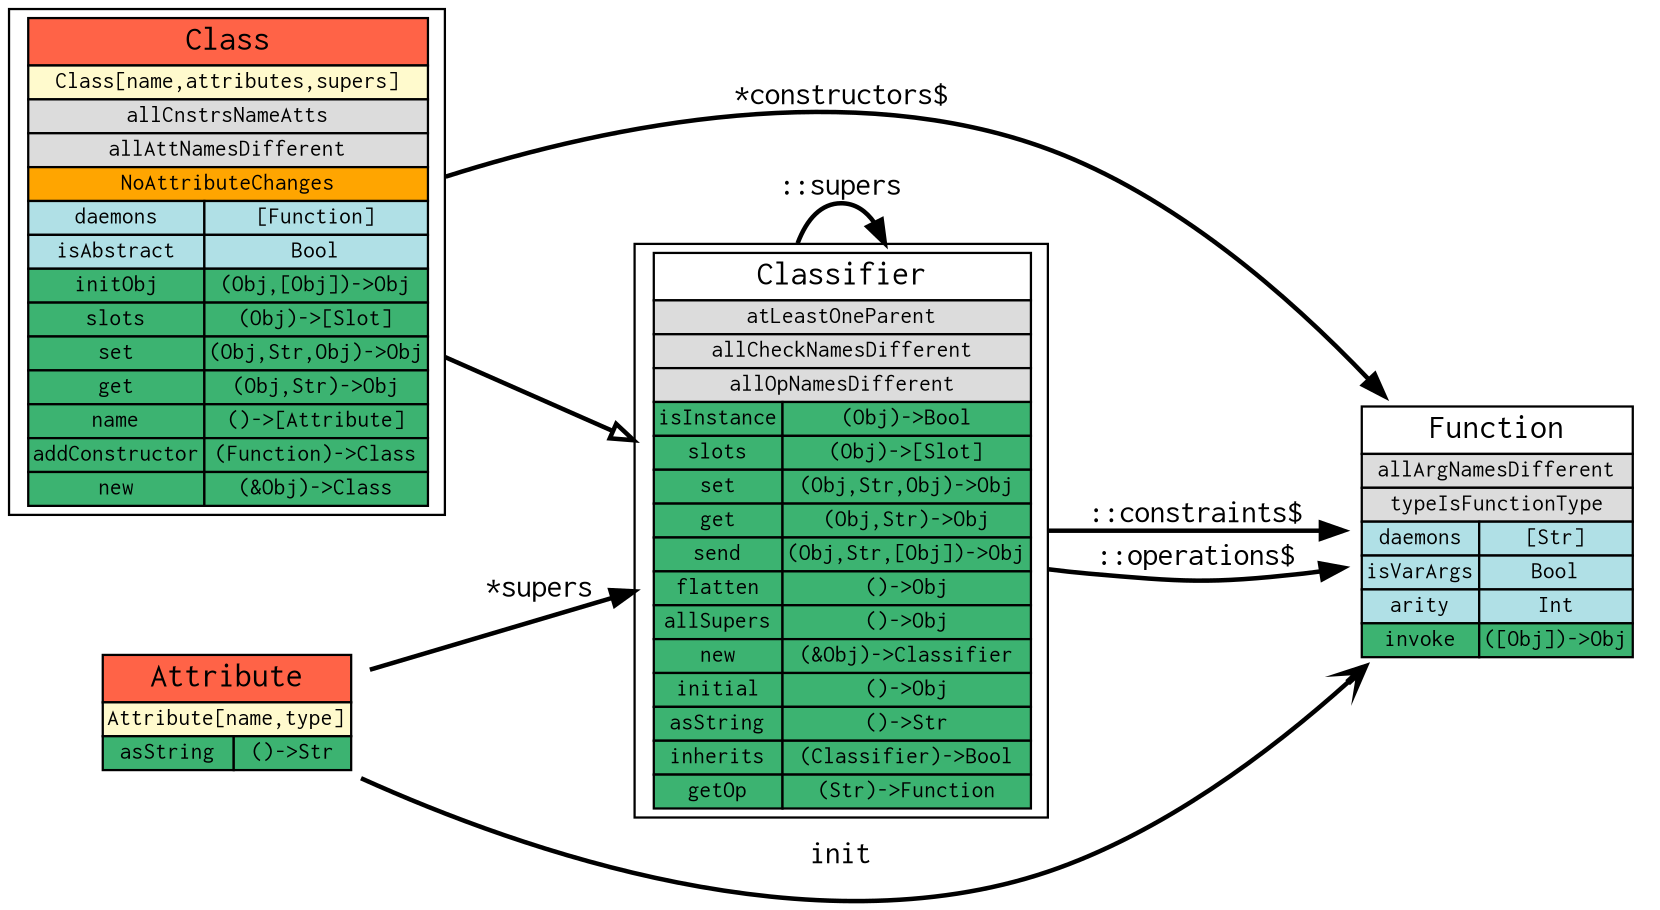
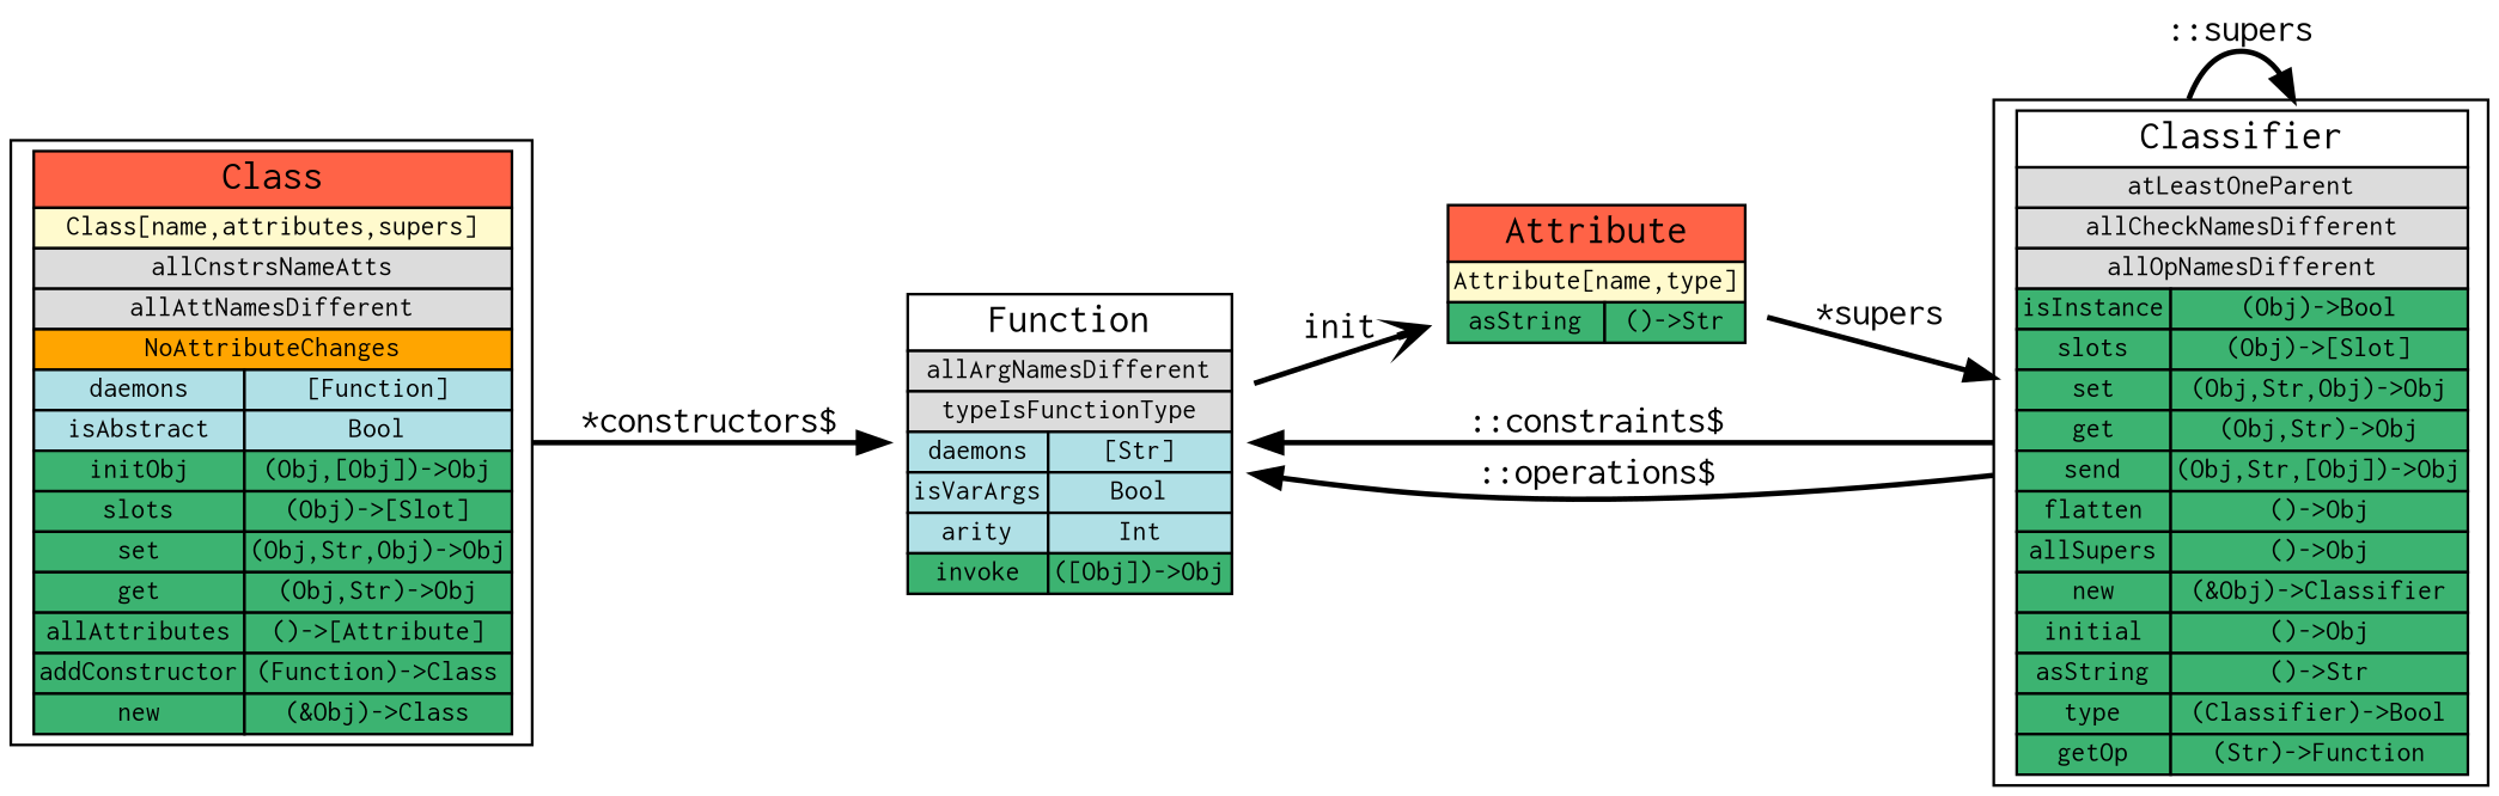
  digraph {
    fontname="PT Serif"
    rankdir=LR
    node [fontname="PT Serif" shape=box]
    edge [fontname="PT Serif" penwidth=2]
-   n1 [label=<<table BORDER="0" CELLBORDER="1" CELLSPACING="0" CELLPADDING="1"><tr><td bgcolor="tomato" colspan="2"><font face="INCONSOLATA" point-size="15">Class</font></td></tr><tr> <td colspan="2" bgcolor="LemonChiffon"><font point-size="10" face="INCONSOLATA">Class[name,attributes,supers]</font></td></tr><tr> <td colspan="2" bgcolor="Gainsboro"><font point-size="10" face="INCONSOLATA">allCnstrsNameAtts</font></td></tr><tr> <td colspan="2" bgcolor="Gainsboro"><font point-size="10" face="INCONSOLATA">allAttNamesDifferent</font></td></tr><tr> <td colspan="2" bgcolor="orange"><font point-size="10" face="INCONSOLATA">NoAttributeChanges</font></td></tr><tr> <td bgcolor="powderblue"><font point-size="10" face="INCONSOLATA">daemons</font></td><td bgcolor="powderblue"><font point-size="10" face="INCONSOLATA">[Function]</font></td></tr><tr> <td bgcolor="powderblue"><font point-size="10" face="INCONSOLATA">isAbstract</font></td><td bgcolor="powderblue"><font point-size="10" face="INCONSOLATA">Bool</font></td></tr><tr> <td bgcolor="mediumseagreen"><font point-size="10" face="INCONSOLATA">initObj</font></td><td bgcolor="mediumseagreen"><font point-size="10" face="INCONSOLATA">(Obj,[Obj])-&gt;Obj</font></td></tr><tr> <td bgcolor="mediumseagreen"><font point-size="10" face="INCONSOLATA">slots</font></td><td bgcolor="mediumseagreen"><font point-size="10" face="INCONSOLATA">(Obj)-&gt;[Slot]</font></td></tr><tr> <td bgcolor="mediumseagreen"><font point-size="10" face="INCONSOLATA">set</font></td><td bgcolor="mediumseagreen"><font point-size="10" face="INCONSOLATA">(Obj,Str,Obj)-&gt;Obj</font></td></tr><tr> <td bgcolor="mediumseagreen"><font point-size="10" face="INCONSOLATA">get</font></td><td bgcolor="mediumseagreen"><font point-size="10" face="INCONSOLATA">(Obj,Str)-&gt;Obj</font></td></tr><tr> <td bgcolor="mediumseagreen"><font point-size="10" face="INCONSOLATA">name</font></td><td bgcolor="mediumseagreen"><font point-size="10" face="INCONSOLATA">()-&gt;[Attribute]</font></td></tr><tr> <td bgcolor="mediumseagreen"><font point-size="10" face="INCONSOLATA">addConstructor</font></td><td bgcolor="mediumseagreen"><font point-size="10" face="INCONSOLATA">(Function)-&gt;Class</font></td></tr><tr> <td bgcolor="mediumseagreen"><font point-size="10" face="INCONSOLATA">new</font></td><td bgcolor="mediumseagreen"><font point-size="10" face="INCONSOLATA">(&amp;Obj)-&gt;Class</font></td></tr></table>>]
+   n1 [label=<<table BORDER="0" CELLBORDER="1" CELLSPACING="0" CELLPADDING="1"><tr><td bgcolor="tomato" colspan="2"><font face="INCONSOLATA" point-size="15">Class</font></td></tr><tr> <td colspan="2" bgcolor="LemonChiffon"><font point-size="10" face="INCONSOLATA">Class[name,attributes,supers]</font></td></tr><tr> <td colspan="2" bgcolor="Gainsboro"><font point-size="10" face="INCONSOLATA">allCnstrsNameAtts</font></td></tr><tr> <td colspan="2" bgcolor="Gainsboro"><font point-size="10" face="INCONSOLATA">allAttNamesDifferent</font></td></tr><tr> <td colspan="2" bgcolor="orange"><font point-size="10" face="INCONSOLATA">NoAttributeChanges</font></td></tr><tr> <td bgcolor="powderblue"><font point-size="10" face="INCONSOLATA">daemons</font></td><td bgcolor="powderblue"><font point-size="10" face="INCONSOLATA">[Function]</font></td></tr><tr> <td bgcolor="powderblue"><font point-size="10" face="INCONSOLATA">isAbstract</font></td><td bgcolor="powderblue"><font point-size="10" face="INCONSOLATA">Bool</font></td></tr><tr> <td bgcolor="mediumseagreen"><font point-size="10" face="INCONSOLATA">initObj</font></td><td bgcolor="mediumseagreen"><font point-size="10" face="INCONSOLATA">(Obj,[Obj])-&gt;Obj</font></td></tr><tr> <td bgcolor="mediumseagreen"><font point-size="10" face="INCONSOLATA">slots</font></td><td bgcolor="mediumseagreen"><font point-size="10" face="INCONSOLATA">(Obj)-&gt;[Slot]</font></td></tr><tr> <td bgcolor="mediumseagreen"><font point-size="10" face="INCONSOLATA">set</font></td><td bgcolor="mediumseagreen"><font point-size="10" face="INCONSOLATA">(Obj,Str,Obj)-&gt;Obj</font></td></tr><tr> <td bgcolor="mediumseagreen"><font point-size="10" face="INCONSOLATA">get</font></td><td bgcolor="mediumseagreen"><font point-size="10" face="INCONSOLATA">(Obj,Str)-&gt;Obj</font></td></tr><tr> <td bgcolor="mediumseagreen"><font point-size="10" face="INCONSOLATA">allAttributes</font></td><td bgcolor="mediumseagreen"><font point-size="10" face="INCONSOLATA">()-&gt;[Attribute]</font></td></tr><tr> <td bgcolor="mediumseagreen"><font point-size="10" face="INCONSOLATA">addConstructor</font></td><td bgcolor="mediumseagreen"><font point-size="10" face="INCONSOLATA">(Function)-&gt;Class</font></td></tr><tr> <td bgcolor="mediumseagreen"><font point-size="10" face="INCONSOLATA">new</font></td><td bgcolor="mediumseagreen"><font point-size="10" face="INCONSOLATA">(&amp;Obj)-&gt;Class</font></td></tr></table>>]
    n2 [label=<<table BORDER="0" CELLBORDER="1" CELLSPACING="0" CELLPADDING="1"><tr><td bgcolor="white" colspan="2"><font face="INCONSOLATA" point-size="15">Function</font></td></tr><tr> <td colspan="2" bgcolor="Gainsboro"><font point-size="10" face="INCONSOLATA">allArgNamesDifferent</font></td></tr><tr> <td colspan="2" bgcolor="Gainsboro"><font point-size="10" face="INCONSOLATA">typeIsFunctionType</font></td></tr><tr> <td bgcolor="powderblue"><font point-size="10" face="INCONSOLATA">daemons</font></td><td bgcolor="powderblue"><font point-size="10" face="INCONSOLATA">[Str]</font></td></tr><tr> <td bgcolor="powderblue"><font point-size="10" face="INCONSOLATA">isVarArgs</font></td><td bgcolor="powderblue"><font point-size="10" face="INCONSOLATA">Bool</font></td></tr><tr> <td bgcolor="powderblue"><font point-size="10" face="INCONSOLATA">arity</font></td><td bgcolor="powderblue"><font point-size="10" face="INCONSOLATA">Int</font></td></tr><tr> <td bgcolor="mediumseagreen"><font point-size="10" face="INCONSOLATA">invoke</font></td><td bgcolor="mediumseagreen"><font point-size="10" face="INCONSOLATA">([Obj])-&gt;Obj</font></td></tr></table>> shape=none]
-   n3 [label=<<table BORDER="0" CELLBORDER="1" CELLSPACING="0" CELLPADDING="1"><tr><td bgcolor="white" colspan="2"><font face="INCONSOLATA" point-size="15">Classifier</font></td></tr><tr> <td colspan="2" bgcolor="Gainsboro"><font point-size="10" face="INCONSOLATA">atLeastOneParent</font></td></tr><tr> <td colspan="2" bgcolor="Gainsboro"><font point-size="10" face="INCONSOLATA">allCheckNamesDifferent</font></td></tr><tr> <td colspan="2" bgcolor="Gainsboro"><font point-size="10" face="INCONSOLATA">allOpNamesDifferent</font></td></tr><tr> <td bgcolor="mediumseagreen"><font point-size="10" face="INCONSOLATA">isInstance</font></td><td bgcolor="mediumseagreen"><font point-size="10" face="INCONSOLATA">(Obj)-&gt;Bool</font></td></tr><tr> <td bgcolor="mediumseagreen"><font point-size="10" face="INCONSOLATA">slots</font></td><td bgcolor="mediumseagreen"><font point-size="10" face="INCONSOLATA">(Obj)-&gt;[Slot]</font></td></tr><tr> <td bgcolor="mediumseagreen"><font point-size="10" face="INCONSOLATA">set</font></td><td bgcolor="mediumseagreen"><font point-size="10" face="INCONSOLATA">(Obj,Str,Obj)-&gt;Obj</font></td></tr><tr> <td bgcolor="mediumseagreen"><font point-size="10" face="INCONSOLATA">get</font></td><td bgcolor="mediumseagreen"><font point-size="10" face="INCONSOLATA">(Obj,Str)-&gt;Obj</font></td></tr><tr> <td bgcolor="mediumseagreen"><font point-size="10" face="INCONSOLATA">send</font></td><td bgcolor="mediumseagreen"><font point-size="10" face="INCONSOLATA">(Obj,Str,[Obj])-&gt;Obj</font></td></tr><tr> <td bgcolor="mediumseagreen"><font point-size="10" face="INCONSOLATA">flatten</font></td><td bgcolor="mediumseagreen"><font point-size="10" face="INCONSOLATA">()-&gt;Obj</font></td></tr><tr> <td bgcolor="mediumseagreen"><font point-size="10" face="INCONSOLATA">allSupers</font></td><td bgcolor="mediumseagreen"><font point-size="10" face="INCONSOLATA">()-&gt;Obj</font></td></tr><tr> <td bgcolor="mediumseagreen"><font point-size="10" face="INCONSOLATA">new</font></td><td bgcolor="mediumseagreen"><font point-size="10" face="INCONSOLATA">(&amp;Obj)-&gt;Classifier</font></td></tr><tr> <td bgcolor="mediumseagreen"><font point-size="10" face="INCONSOLATA">initial</font></td><td bgcolor="mediumseagreen"><font point-size="10" face="INCONSOLATA">()-&gt;Obj</font></td></tr><tr> <td bgcolor="mediumseagreen"><font point-size="10" face="INCONSOLATA">asString</font></td><td bgcolor="mediumseagreen"><font point-size="10" face="INCONSOLATA">()-&gt;Str</font></td></tr><tr> <td bgcolor="mediumseagreen"><font point-size="10" face="INCONSOLATA">inherits</font></td><td bgcolor="mediumseagreen"><font point-size="10" face="INCONSOLATA">(Classifier)-&gt;Bool</font></td></tr><tr> <td bgcolor="mediumseagreen"><font point-size="10" face="INCONSOLATA">getOp</font></td><td bgcolor="mediumseagreen"><font point-size="10" face="INCONSOLATA">(Str)-&gt;Function</font></td></tr></table>>]
+   n3 [label=<<table BORDER="0" CELLBORDER="1" CELLSPACING="0" CELLPADDING="1"><tr><td bgcolor="white" colspan="2"><font face="INCONSOLATA" point-size="15">Classifier</font></td></tr><tr> <td colspan="2" bgcolor="Gainsboro"><font point-size="10" face="INCONSOLATA">atLeastOneParent</font></td></tr><tr> <td colspan="2" bgcolor="Gainsboro"><font point-size="10" face="INCONSOLATA">allCheckNamesDifferent</font></td></tr><tr> <td colspan="2" bgcolor="Gainsboro"><font point-size="10" face="INCONSOLATA">allOpNamesDifferent</font></td></tr><tr> <td bgcolor="mediumseagreen"><font point-size="10" face="INCONSOLATA">isInstance</font></td><td bgcolor="mediumseagreen"><font point-size="10" face="INCONSOLATA">(Obj)-&gt;Bool</font></td></tr><tr> <td bgcolor="mediumseagreen"><font point-size="10" face="INCONSOLATA">slots</font></td><td bgcolor="mediumseagreen"><font point-size="10" face="INCONSOLATA">(Obj)-&gt;[Slot]</font></td></tr><tr> <td bgcolor="mediumseagreen"><font point-size="10" face="INCONSOLATA">set</font></td><td bgcolor="mediumseagreen"><font point-size="10" face="INCONSOLATA">(Obj,Str,Obj)-&gt;Obj</font></td></tr><tr> <td bgcolor="mediumseagreen"><font point-size="10" face="INCONSOLATA">get</font></td><td bgcolor="mediumseagreen"><font point-size="10" face="INCONSOLATA">(Obj,Str)-&gt;Obj</font></td></tr><tr> <td bgcolor="mediumseagreen"><font point-size="10" face="INCONSOLATA">send</font></td><td bgcolor="mediumseagreen"><font point-size="10" face="INCONSOLATA">(Obj,Str,[Obj])-&gt;Obj</font></td></tr><tr> <td bgcolor="mediumseagreen"><font point-size="10" face="INCONSOLATA">flatten</font></td><td bgcolor="mediumseagreen"><font point-size="10" face="INCONSOLATA">()-&gt;Obj</font></td></tr><tr> <td bgcolor="mediumseagreen"><font point-size="10" face="INCONSOLATA">allSupers</font></td><td bgcolor="mediumseagreen"><font point-size="10" face="INCONSOLATA">()-&gt;Obj</font></td></tr><tr> <td bgcolor="mediumseagreen"><font point-size="10" face="INCONSOLATA">new</font></td><td bgcolor="mediumseagreen"><font point-size="10" face="INCONSOLATA">(&amp;Obj)-&gt;Classifier</font></td></tr><tr> <td bgcolor="mediumseagreen"><font point-size="10" face="INCONSOLATA">initial</font></td><td bgcolor="mediumseagreen"><font point-size="10" face="INCONSOLATA">()-&gt;Obj</font></td></tr><tr> <td bgcolor="mediumseagreen"><font point-size="10" face="INCONSOLATA">asString</font></td><td bgcolor="mediumseagreen"><font point-size="10" face="INCONSOLATA">()-&gt;Str</font></td></tr><tr> <td bgcolor="mediumseagreen"><font point-size="10" face="INCONSOLATA">type</font></td><td bgcolor="mediumseagreen"><font point-size="10" face="INCONSOLATA">(Classifier)-&gt;Bool</font></td></tr><tr> <td bgcolor="mediumseagreen"><font point-size="10" face="INCONSOLATA">getOp</font></td><td bgcolor="mediumseagreen"><font point-size="10" face="INCONSOLATA">(Str)-&gt;Function</font></td></tr></table>>]
    n4 [label=<<table BORDER="0" CELLBORDER="1" CELLSPACING="0" CELLPADDING="1"><tr><td bgcolor="tomato" colspan="2"><font face="INCONSOLATA" point-size="15">Attribute</font></td></tr><tr> <td colspan="2" bgcolor="LemonChiffon"><font point-size="10" face="INCONSOLATA">Attribute[name,type]</font></td></tr><tr> <td bgcolor="mediumseagreen"><font point-size="10" face="INCONSOLATA">asString</font></td><td bgcolor="mediumseagreen"><font point-size="10" face="INCONSOLATA">()-&gt;Str</font></td></tr></table>> shape=none]
    n1 -> n2 [label=<<font face="INCONSOLATA">*constructors$</font>>]
-   n1 -> n3 [arrowhead=empty]
    n3 -> n2 [label=<<font face="INCONSOLATA">::constraints$</font>>]
    n3 -> n2 [label=<<font face="INCONSOLATA">::operations$</font>>]
    n3 -> n3 [label=<<font face="INCONSOLATA">::supers</font>>]
-   n4 -> n2 [arrowhead=vee label=<<font face="INCONSOLATA">init</font>>]
+   n2 -> n4 [arrowhead=vee label=<<font face="INCONSOLATA">init</font>>]
    n4 -> n3 [label=<<font face="INCONSOLATA">*supers</font>>]
  }
